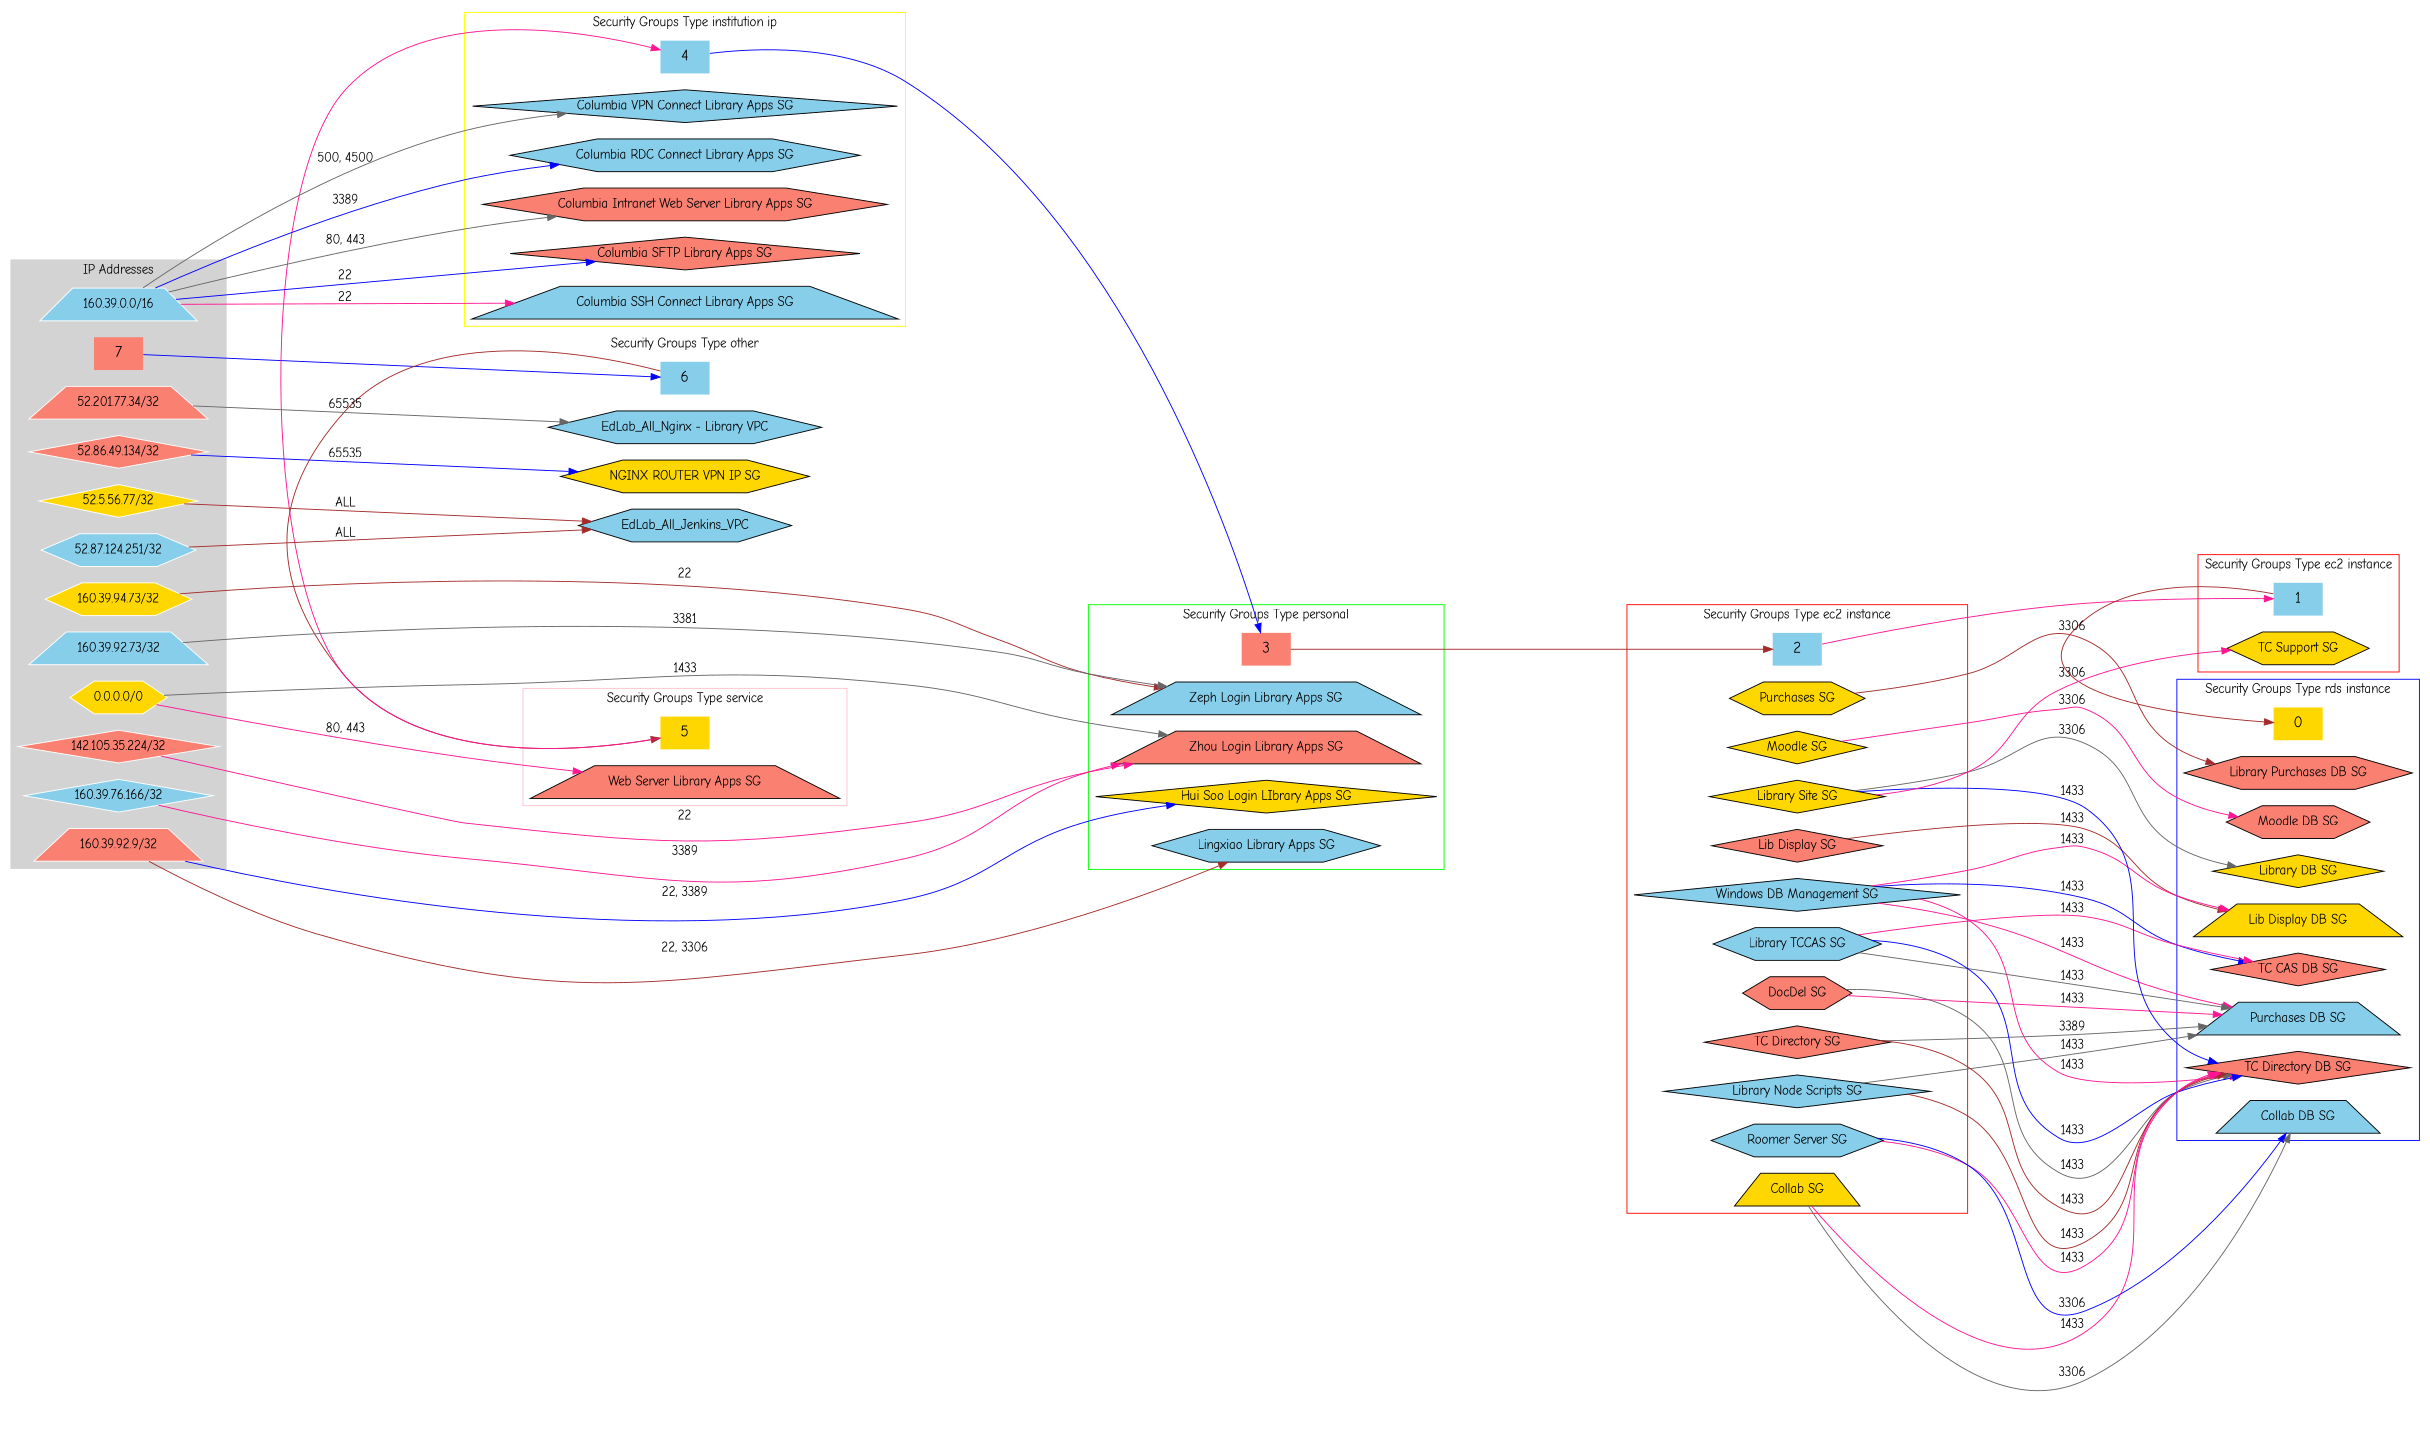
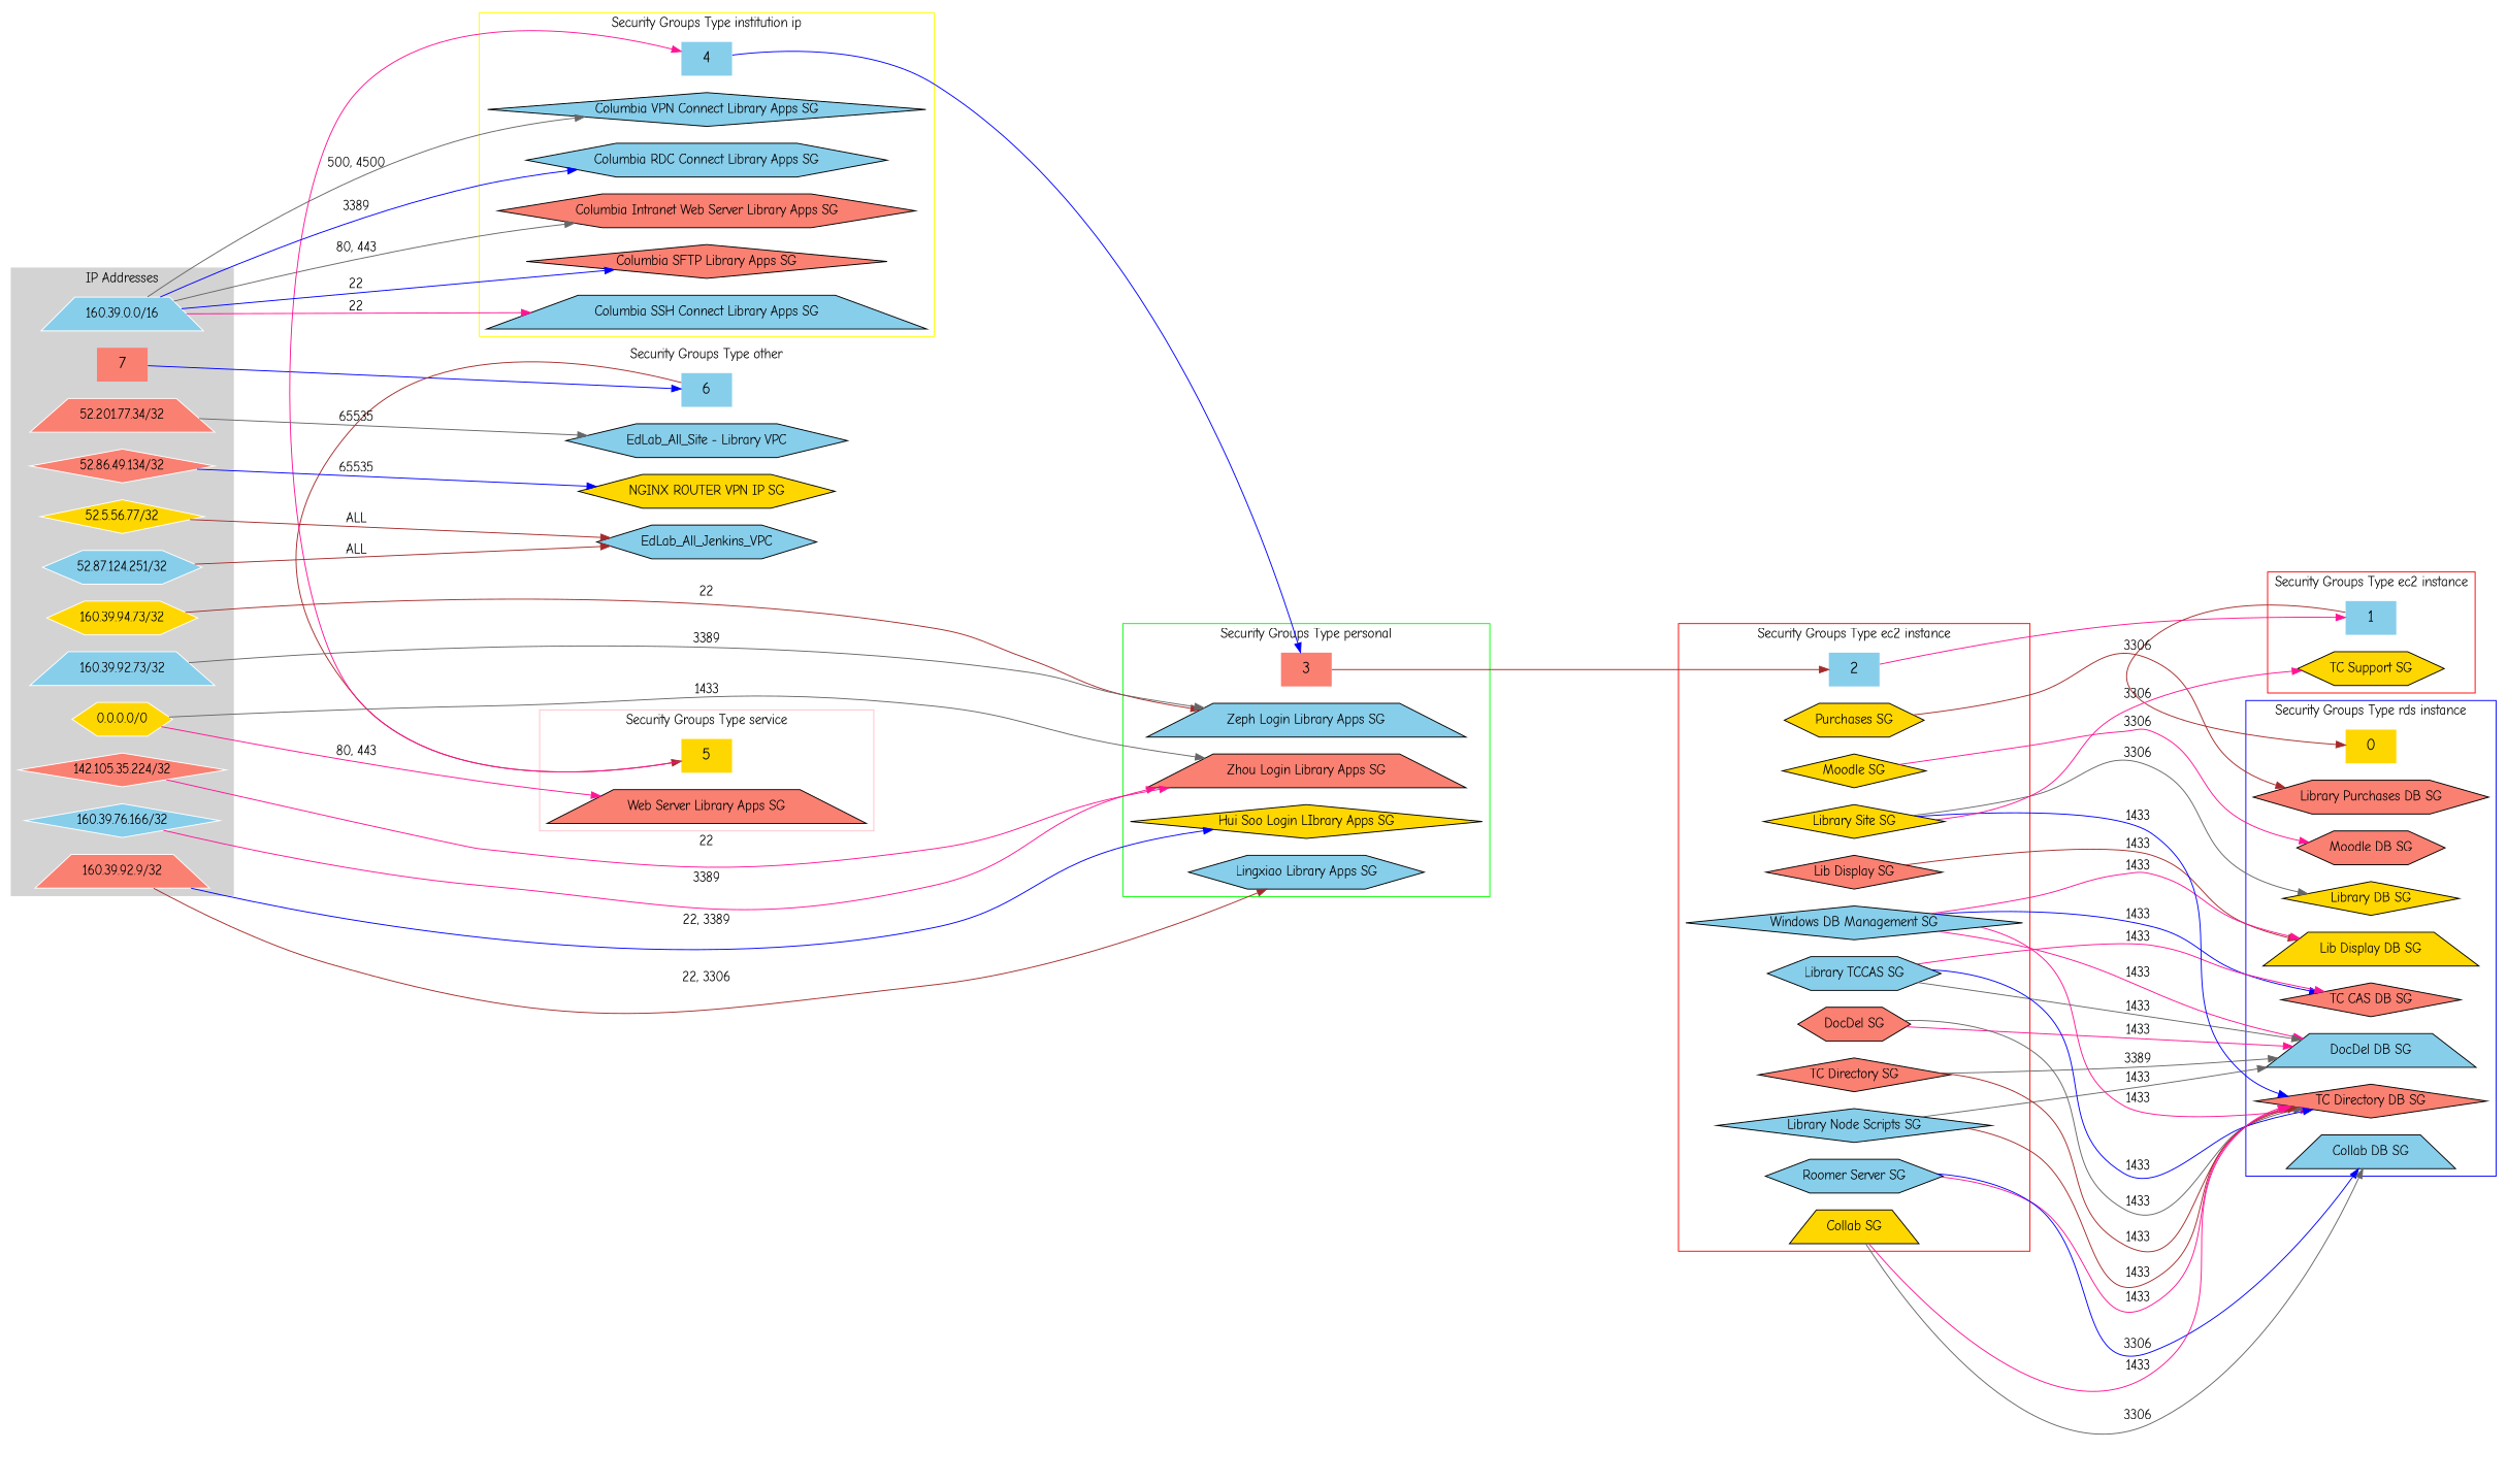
  digraph {
    fontname="Comic Neue"
    rankdir=LR
    ranksep=3
    node [fillcolor=skyblue fontname="Comic Neue" shape=hexagon style=filled]
    edge [color=deeppink fontname="Comic Neue"]
    7 [fillcolor=salmon fontsize=16 shape=plaintext]
    6 [fontsize=16 shape=plaintext]
    5 [fillcolor=gold fontsize=16 shape=plaintext]
    4 [fontsize=16 shape=plaintext]
    3 [fillcolor=salmon fontsize=16 shape=plaintext]
    2 [fontsize=16 shape=plaintext]
    1 [fontsize=16 shape=plaintext]
    0 [fillcolor=gold fontsize=16 shape=plaintext]
    "Library Purchases DB SG" [fillcolor=salmon]
    "Moodle DB SG" [fillcolor=salmon]
    "Lib Display DB SG" [fillcolor=gold shape=trapezium]
-   "DocDel DB SG" [shape=trapezium label="Purchases DB SG"]
+   "DocDel DB SG" [shape=trapezium]
    "Library DB SG" [fillcolor=gold shape=diamond]
    "TC CAS DB SG" [fillcolor=salmon shape=diamond]
    "TC Directory DB SG" [fillcolor=salmon shape=diamond]
    "Collab DB SG" [shape=trapezium]
    "TC Support SG" [fillcolor=gold]
    "Purchases SG" [fillcolor=gold]
    "Moodle SG" [fillcolor=gold shape=diamond]
    "Lib Display SG" [fillcolor=salmon shape=diamond]
    "Windows DB Management SG" [shape=diamond]
    "DocDel SG" [fillcolor=salmon]
    "Library Node Scripts SG" [shape=diamond]
    "TC Directory SG" [fillcolor=salmon shape=diamond]
    "Library TCCAS SG"
    "Library Site SG" [fillcolor=gold shape=diamond]
    "Roomer Server SG"
    "Collab SG" [fillcolor=gold shape=trapezium]
    "Zeph Login Library Apps SG" [shape=trapezium]
    "Zhou Login Library Apps SG" [fillcolor=salmon shape=trapezium]
    "Hui Soo Login LIbrary Apps SG" [fillcolor=gold shape=diamond]
    "Lingxiao Library Apps SG"
    "Columbia SFTP Library Apps SG" [fillcolor=salmon shape=diamond]
    "Columbia SSH Connect Library Apps SG" [shape=trapezium]
    "Columbia VPN Connect Library Apps SG" [shape=diamond]
    "Columbia RDC Connect Library Apps SG"
    "Columbia Intranet Web Server Library Apps SG" [fillcolor=salmon]
    "Web Server Library Apps SG" [fillcolor=salmon shape=trapezium]
-   "EdLab_All_Nginx - Library VPC"
+   "EdLab_All_Nginx - Library VPC" [label="EdLab_All_Site - Library VPC"]
    n40 [fillcolor=gold label="NGINX ROUTER VPN IP SG"]
    EdLab_All_Jenkins_VPC
    "160.39.0.0/16" [color=white shape=trapezium]
    "52.201.77.34/32" [color=white fillcolor=salmon shape=trapezium]
    "160.39.94.73/32" [color=white fillcolor=gold]
    "160.39.92.73/32" [color=white shape=trapezium]
    "0.0.0.0/0" [color=white fillcolor=gold]
    "142.105.35.224/32" [color=white fillcolor=salmon shape=diamond]
    "160.39.76.166/32" [color=white shape=diamond]
    "160.39.92.9/32" [color=white fillcolor=salmon shape=trapezium]
    "52.86.49.134/32" [color=white fillcolor=salmon shape=diamond]
    "52.5.56.77/32" [color=white fillcolor=gold shape=diamond]
    "52.87.124.251/32" [color=white]
    subgraph sub_1 {
      7
      6
      5
      4
      3
      2
      1
      0
    }
    subgraph cluster_2 {
      color=blue
      label="Security Groups Type rds instance"
      rank=same
      0
      "Library Purchases DB SG"
      "Moodle DB SG"
      "Lib Display DB SG"
      "DocDel DB SG"
      "Library DB SG"
      "TC CAS DB SG"
      "TC Directory DB SG"
      "Collab DB SG"
    }
    subgraph cluster_3 {
      color=red
      label="Security Groups Type ec2 instance"
      rank=same
      1
      "TC Support SG"
    }
    subgraph cluster_4 {
      color=red
      label="Security Groups Type ec2 instance"
      rank=same
      2
      "Purchases SG"
      "Moodle SG"
      "Lib Display SG"
      "Windows DB Management SG"
      "DocDel SG"
      "Library Node Scripts SG"
      "TC Directory SG"
      "Library TCCAS SG"
      "Library Site SG"
      "Roomer Server SG"
      "Collab SG"
    }
    subgraph cluster_5 {
      color=green
      label="Security Groups Type personal"
      rank=same
      3
      "Zeph Login Library Apps SG"
      "Zhou Login Library Apps SG"
      "Hui Soo Login LIbrary Apps SG"
      "Lingxiao Library Apps SG"
    }
    subgraph cluster_6 {
      color=yellow
      label="Security Groups Type institution ip"
      rank=same
      4
      "Columbia SFTP Library Apps SG"
      "Columbia SSH Connect Library Apps SG"
      "Columbia VPN Connect Library Apps SG"
      "Columbia RDC Connect Library Apps SG"
      "Columbia Intranet Web Server Library Apps SG"
    }
    subgraph cluster_7 {
      color=pink
      label="Security Groups Type service"
      rank=same
      5
      "Web Server Library Apps SG"
    }
    subgraph cluster_8 {
      color=white
      label="Security Groups Type other"
      rank=same
      6
      "EdLab_All_Nginx - Library VPC"
      n40
      EdLab_All_Jenkins_VPC
    }
    subgraph cluster_9 {
      color=lightgrey
      label="IP Addresses"
      rank=same
      style=filled
      7
      "160.39.0.0/16"
      "52.201.77.34/32"
      "160.39.94.73/32"
      "160.39.92.73/32"
      "0.0.0.0/0"
      "142.105.35.224/32"
      "160.39.76.166/32"
      "160.39.92.9/32"
      "52.86.49.134/32"
      "52.5.56.77/32"
      "52.87.124.251/32"
    }
    7 -> 6 [color=blue]
    6 -> 5 [color=brown]
    5 -> 4
    4 -> 3 [color=blue]
    3 -> 2 [color=brown]
    2 -> 1
    1 -> 0 [color=brown]
    "Purchases SG" -> "Library Purchases DB SG" [color=brown label=3306]
    "Moodle SG" -> "Moodle DB SG" [label=3306]
    "Lib Display SG" -> "Lib Display DB SG" [color=brown label=1433]
    "Windows DB Management SG" -> "Lib Display DB SG" [label=1433]
    "Windows DB Management SG" -> "DocDel DB SG" [label=1433]
    "Windows DB Management SG" -> "TC CAS DB SG" [color=blue label=1433]
    "Windows DB Management SG" -> "TC Directory DB SG" [label=1433]
    "DocDel SG" -> "DocDel DB SG" [label=1433]
    "DocDel SG" -> "TC Directory DB SG" [color=gray40 label=1433]
    "Library Node Scripts SG" -> "DocDel DB SG" [color=gray40 label=1433]
    "Library Node Scripts SG" -> "TC Directory DB SG" [color=brown label=1433]
    "TC Directory SG" -> "DocDel DB SG" [color=gray40 label=3389]
    "TC Directory SG" -> "TC Directory DB SG" [color=brown label=1433]
    "Library TCCAS SG" -> "DocDel DB SG" [color=gray40 label=1433]
    "Library TCCAS SG" -> "TC CAS DB SG" [label=1433]
    "Library TCCAS SG" -> "TC Directory DB SG" [color=blue label=1433]
    "Library Site SG" -> "Library DB SG" [color=gray40 label=3306]
    "Library Site SG" -> "TC Directory DB SG" [color=blue label=1433]
    "Library Site SG" -> "TC Support SG" [label=3306]
    "Roomer Server SG" -> "TC Directory DB SG" [label=1433]
    "Roomer Server SG" -> "Collab DB SG" [color=blue label=3306]
    "Collab SG" -> "TC Directory DB SG" [label=1433]
    "Collab SG" -> "Collab DB SG" [color=gray40 label=3306]
    "160.39.0.0/16" -> "Columbia SFTP Library Apps SG" [color=blue label=22]
    "160.39.0.0/16" -> "Columbia SSH Connect Library Apps SG" [label=22]
    "160.39.0.0/16" -> "Columbia VPN Connect Library Apps SG" [color=gray40 label="500, 4500"]
    "160.39.0.0/16" -> "Columbia RDC Connect Library Apps SG" [color=blue label=3389]
    "160.39.0.0/16" -> "Columbia Intranet Web Server Library Apps SG" [color=gray40 label="80, 443"]
    "52.201.77.34/32" -> "EdLab_All_Nginx - Library VPC" [color=gray40 label=65535]
    "160.39.94.73/32" -> "Zeph Login Library Apps SG" [color=brown label=22]
-   "160.39.92.73/32" -> "Zeph Login Library Apps SG" [color=gray40 label=3381]
+   "160.39.92.73/32" -> "Zeph Login Library Apps SG" [color=gray40 label=3389]
    "0.0.0.0/0" -> "Zhou Login Library Apps SG" [color=gray40 label=1433]
    "0.0.0.0/0" -> "Web Server Library Apps SG" [label="80, 443"]
    "142.105.35.224/32" -> "Zhou Login Library Apps SG" [label=22]
    "160.39.76.166/32" -> "Zhou Login Library Apps SG" [label=3389]
    "160.39.92.9/32" -> "Hui Soo Login LIbrary Apps SG" [color=blue label="22, 3389"]
    "160.39.92.9/32" -> "Lingxiao Library Apps SG" [color=brown label="22, 3306"]
    "52.86.49.134/32" -> n40 [color=blue label=65535]
    "52.5.56.77/32" -> EdLab_All_Jenkins_VPC [color=brown label=ALL]
    "52.87.124.251/32" -> EdLab_All_Jenkins_VPC [color=brown label=ALL]
  }
